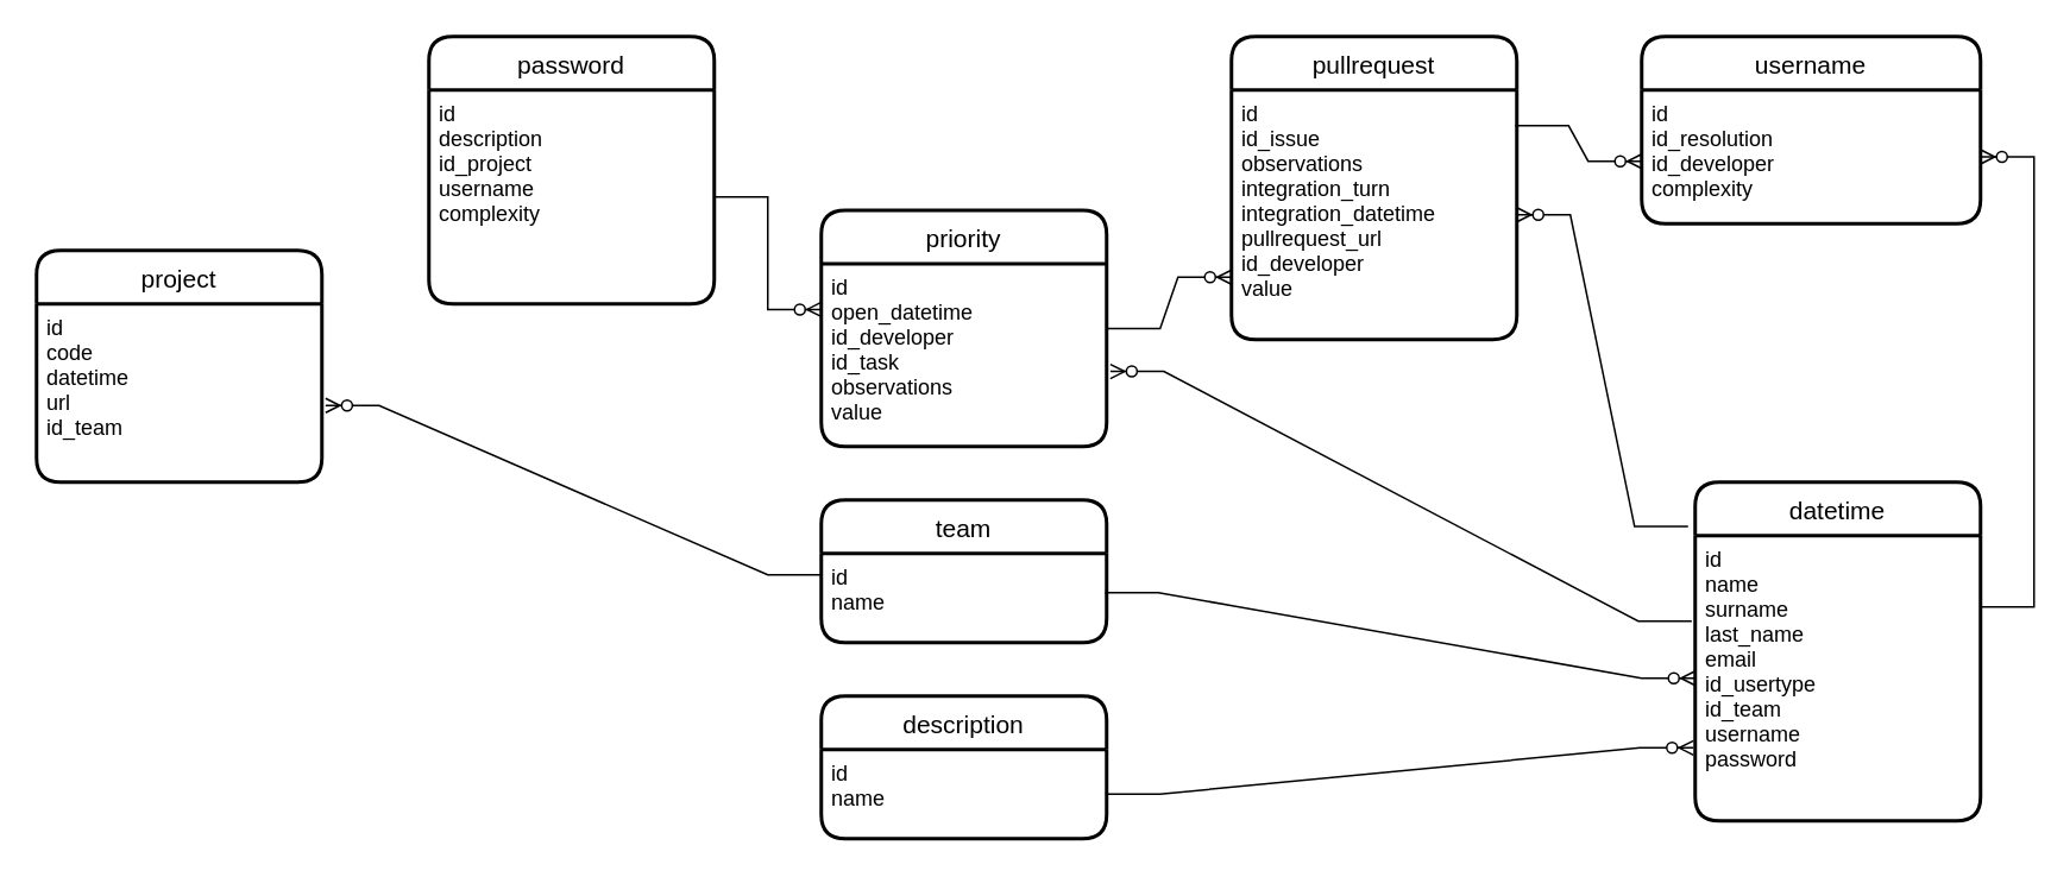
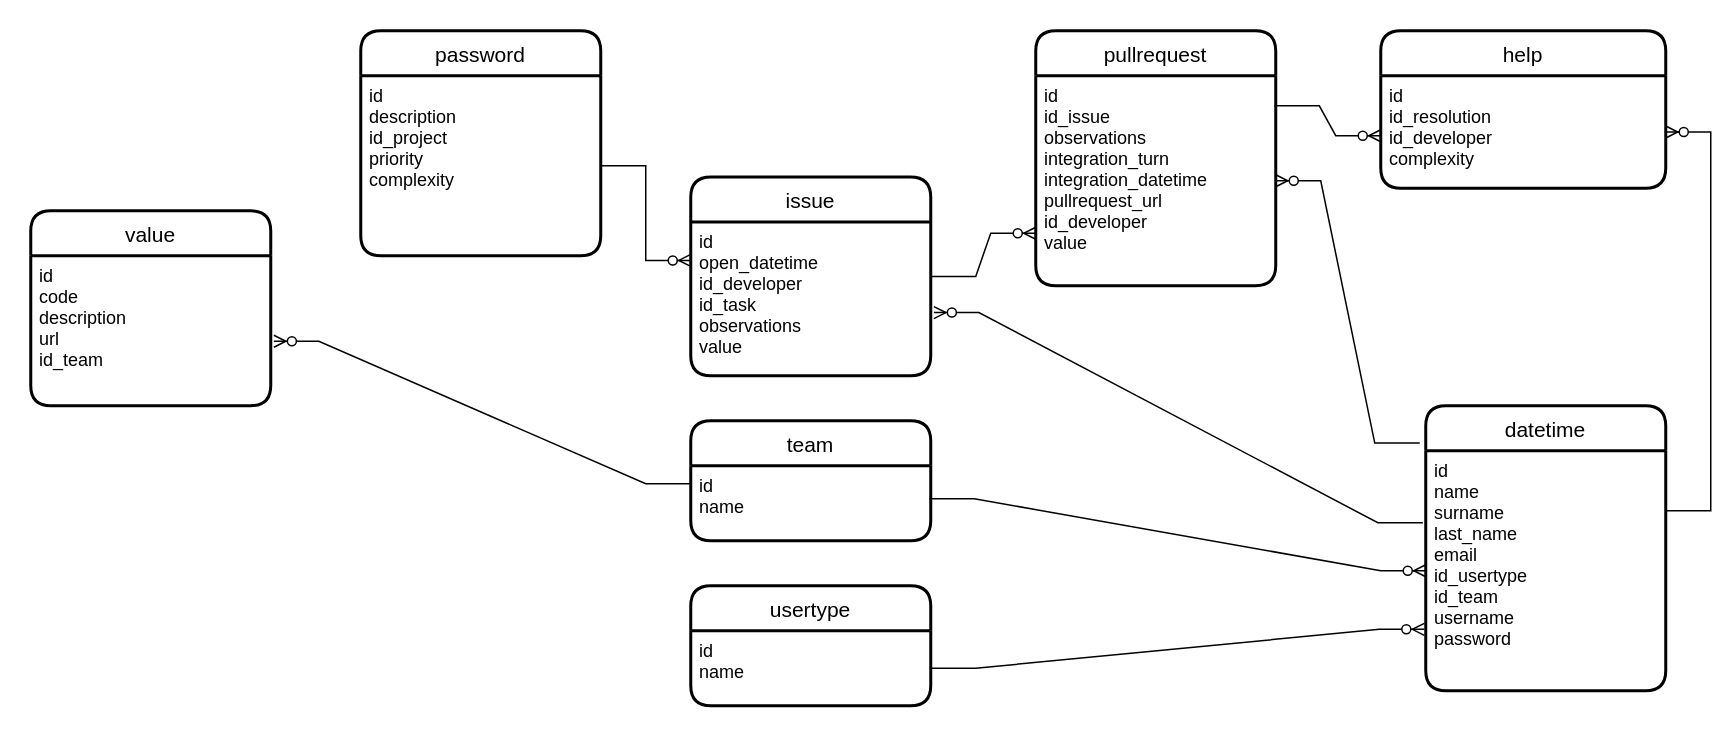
  <mxCell id="0" />
  <mxCell id="1" parent="0" />
  <mxCell id="2" value="password" style="swimlane;childLayout=stackLayout;horizontal=1;startSize=30;horizontalStack=0;rounded=1;fontSize=14;fontStyle=0;strokeWidth=2;resizeParent=0;resizeLast=1;shadow=0;dashed=0;align=center;" parent="1" vertex="1"><mxGeometry x="240" y="20" width="160" height="150" as="geometry" /></mxCell>
- <mxCell id="3" value="id&#10;description&#10;id_project&#10;username&#10;complexity&#10;" style="align=left;strokeColor=none;fillColor=none;spacingLeft=4;fontSize=12;verticalAlign=top;resizable=0;rotatable=0;part=1;" parent="2" vertex="1"><mxGeometry y="30" width="160" height="120" as="geometry" /></mxCell>
- <mxCell id="4" value="project" style="swimlane;childLayout=stackLayout;horizontal=1;startSize=30;horizontalStack=0;rounded=1;fontSize=14;fontStyle=0;strokeWidth=2;resizeParent=0;resizeLast=1;shadow=0;dashed=0;align=center;" parent="1" vertex="1"><mxGeometry x="20" y="140" width="160" height="130" as="geometry" /></mxCell>
- <mxCell id="5" value="id&#10;code&#10;datetime&#10;url&#10;id_team" style="align=left;strokeColor=none;fillColor=none;spacingLeft=4;fontSize=12;verticalAlign=top;resizable=0;rotatable=0;part=1;" parent="4" vertex="1"><mxGeometry y="30" width="160" height="100" as="geometry" /></mxCell>
+ <mxCell id="3" value="id&#10;description&#10;id_project&#10;priority&#10;complexity&#10;" style="align=left;strokeColor=none;fillColor=none;spacingLeft=4;fontSize=12;verticalAlign=top;resizable=0;rotatable=0;part=1;" parent="2" vertex="1"><mxGeometry y="30" width="160" height="120" as="geometry" /></mxCell>
+ <mxCell id="4" value="value" style="swimlane;childLayout=stackLayout;horizontal=1;startSize=30;horizontalStack=0;rounded=1;fontSize=14;fontStyle=0;strokeWidth=2;resizeParent=0;resizeLast=1;shadow=0;dashed=0;align=center;" parent="1" vertex="1"><mxGeometry x="20" y="140" width="160" height="130" as="geometry" /></mxCell>
+ <mxCell id="5" value="id&#10;code&#10;description&#10;url&#10;id_team" style="align=left;strokeColor=none;fillColor=none;spacingLeft=4;fontSize=12;verticalAlign=top;resizable=0;rotatable=0;part=1;" parent="4" vertex="1"><mxGeometry y="30" width="160" height="100" as="geometry" /></mxCell>
  <mxCell id="6" value="pullrequest" style="swimlane;childLayout=stackLayout;horizontal=1;startSize=30;horizontalStack=0;rounded=1;fontSize=14;fontStyle=0;strokeWidth=2;resizeParent=0;resizeLast=1;shadow=0;dashed=0;align=center;" parent="1" vertex="1"><mxGeometry x="690" y="20" width="160" height="170" as="geometry" /></mxCell>
  <mxCell id="7" value="id&#10;id_issue&#10;observations&#10;integration_turn&#10;integration_datetime&#10;pullrequest_url&#10;id_developer&#10;value" style="align=left;strokeColor=none;fillColor=none;spacingLeft=4;fontSize=12;verticalAlign=top;resizable=0;rotatable=0;part=1;" parent="6" vertex="1"><mxGeometry y="30" width="160" height="140" as="geometry" /></mxCell>
  <mxCell id="8" value="datetime" style="swimlane;childLayout=stackLayout;horizontal=1;startSize=30;horizontalStack=0;rounded=1;fontSize=14;fontStyle=0;strokeWidth=2;resizeParent=0;resizeLast=1;shadow=0;dashed=0;align=center;" parent="1" vertex="1"><mxGeometry x="950" y="270" width="160" height="190" as="geometry" /></mxCell>
  <mxCell id="9" value="id&#10;name&#10;surname&#10;last_name&#10;email&#10;id_usertype&#10;id_team&#10;username&#10;password" style="align=left;strokeColor=none;fillColor=none;spacingLeft=4;fontSize=12;verticalAlign=top;resizable=0;rotatable=0;part=1;" parent="8" vertex="1"><mxGeometry y="30" width="160" height="160" as="geometry" /></mxCell>
- <mxCell id="10" value="priority" style="swimlane;childLayout=stackLayout;horizontal=1;startSize=30;horizontalStack=0;rounded=1;fontSize=14;fontStyle=0;strokeWidth=2;resizeParent=0;resizeLast=1;shadow=0;dashed=0;align=center;" parent="1" vertex="1"><mxGeometry x="460" y="117.5" width="160" height="132.5" as="geometry" /></mxCell>
+ <mxCell id="10" value="issue" style="swimlane;childLayout=stackLayout;horizontal=1;startSize=30;horizontalStack=0;rounded=1;fontSize=14;fontStyle=0;strokeWidth=2;resizeParent=0;resizeLast=1;shadow=0;dashed=0;align=center;" parent="1" vertex="1"><mxGeometry x="460" y="117.5" width="160" height="132.5" as="geometry" /></mxCell>
  <mxCell id="11" value="id&#10;open_datetime&#10;id_developer&#10;id_task&#10;observations&#10;value" style="align=left;strokeColor=none;fillColor=none;spacingLeft=4;fontSize=12;verticalAlign=top;resizable=0;rotatable=0;part=1;" parent="10" vertex="1"><mxGeometry y="30" width="160" height="102.5" as="geometry" /></mxCell>
  <mxCell id="12" value="" style="edgeStyle=entityRelationEdgeStyle;fontSize=12;html=1;endArrow=ERzeroToMany;endFill=1;rounded=0;exitX=1;exitY=0.5;exitDx=0;exitDy=0;entryX=0;entryY=0.25;entryDx=0;entryDy=0;" parent="1" source="3" target="11" edge="1"><mxGeometry width="100" height="100" relative="1" as="geometry"><mxPoint x="435" y="72.5" as="sourcePoint" /><mxPoint x="540" y="10" as="targetPoint" /></mxGeometry></mxCell>
  <mxCell id="13" value="" style="edgeStyle=entityRelationEdgeStyle;fontSize=12;html=1;endArrow=ERzeroToMany;endFill=1;rounded=0;exitX=1;exitY=0.5;exitDx=0;exitDy=0;entryX=0;entryY=0.75;entryDx=0;entryDy=0;" parent="1" source="10" target="7" edge="1"><mxGeometry width="100" height="100" relative="1" as="geometry"><mxPoint x="380" y="150" as="sourcePoint" /><mxPoint x="510" y="260" as="targetPoint" /></mxGeometry></mxCell>
  <mxCell id="14" value="" style="edgeStyle=entityRelationEdgeStyle;fontSize=12;html=1;endArrow=ERzeroToMany;endFill=1;rounded=0;exitX=-0.012;exitY=0.3;exitDx=0;exitDy=0;entryX=1.013;entryY=0.589;entryDx=0;entryDy=0;exitPerimeter=0;entryPerimeter=0;" parent="1" source="9" target="11" edge="1"><mxGeometry width="100" height="100" relative="1" as="geometry"><mxPoint x="630" y="155" as="sourcePoint" /><mxPoint x="710" y="190" as="targetPoint" /></mxGeometry></mxCell>
- <mxCell id="15" value="username" style="swimlane;childLayout=stackLayout;horizontal=1;startSize=30;horizontalStack=0;rounded=1;fontSize=14;fontStyle=0;strokeWidth=2;resizeParent=0;resizeLast=1;shadow=0;dashed=0;align=center;" parent="1" vertex="1"><mxGeometry x="920" y="20" width="190" height="105" as="geometry" /></mxCell>
+ <mxCell id="15" value="help" style="swimlane;childLayout=stackLayout;horizontal=1;startSize=30;horizontalStack=0;rounded=1;fontSize=14;fontStyle=0;strokeWidth=2;resizeParent=0;resizeLast=1;shadow=0;dashed=0;align=center;" parent="1" vertex="1"><mxGeometry x="920" y="20" width="190" height="105" as="geometry" /></mxCell>
  <mxCell id="16" value="id&#10;id_resolution&#10;id_developer&#10;complexity" style="align=left;strokeColor=none;fillColor=none;spacingLeft=4;fontSize=12;verticalAlign=top;resizable=0;rotatable=0;part=1;" parent="15" vertex="1"><mxGeometry y="30" width="190" height="75" as="geometry" /></mxCell>
  <mxCell id="17" value="" style="edgeStyle=entityRelationEdgeStyle;fontSize=12;html=1;endArrow=ERzeroToMany;endFill=1;rounded=0;exitX=1;exitY=0.25;exitDx=0;exitDy=0;entryX=1;entryY=0.5;entryDx=0;entryDy=0;" parent="1" source="9" target="16" edge="1"><mxGeometry width="100" height="100" relative="1" as="geometry"><mxPoint x="1120" y="352.5" as="sourcePoint" /><mxPoint x="860" y="70" as="targetPoint" /></mxGeometry></mxCell>
  <mxCell id="18" value="" style="edgeStyle=entityRelationEdgeStyle;fontSize=12;html=1;endArrow=ERzeroToMany;endFill=1;rounded=0;exitX=0.994;exitY=0.143;exitDx=0;exitDy=0;entryX=0;entryY=0.533;entryDx=0;entryDy=0;entryPerimeter=0;exitPerimeter=0;" parent="1" source="7" target="16" edge="1"><mxGeometry width="100" height="100" relative="1" as="geometry"><mxPoint x="1100" y="352.5" as="sourcePoint" /><mxPoint x="860" y="130" as="targetPoint" /></mxGeometry></mxCell>
  <mxCell id="19" value="" style="edgeStyle=entityRelationEdgeStyle;fontSize=12;html=1;endArrow=ERzeroToMany;endFill=1;rounded=0;exitX=-0.025;exitY=0.131;exitDx=0;exitDy=0;exitPerimeter=0;" parent="1" source="8" target="7" edge="1"><mxGeometry width="100" height="100" relative="1" as="geometry"><mxPoint x="959.36" y="394.37" as="sourcePoint" /><mxPoint x="630" y="273.967" as="targetPoint" /></mxGeometry></mxCell>
- <mxCell id="20" value="description" style="swimlane;childLayout=stackLayout;horizontal=1;startSize=30;horizontalStack=0;rounded=1;fontSize=14;fontStyle=0;strokeWidth=2;resizeParent=0;resizeLast=1;shadow=0;dashed=0;align=center;" parent="1" vertex="1"><mxGeometry x="460" y="390" width="160" height="80" as="geometry" /></mxCell>
+ <mxCell id="20" value="usertype" style="swimlane;childLayout=stackLayout;horizontal=1;startSize=30;horizontalStack=0;rounded=1;fontSize=14;fontStyle=0;strokeWidth=2;resizeParent=0;resizeLast=1;shadow=0;dashed=0;align=center;" parent="1" vertex="1"><mxGeometry x="460" y="390" width="160" height="80" as="geometry" /></mxCell>
  <mxCell id="21" value="id&#10;name" style="align=left;strokeColor=none;fillColor=none;spacingLeft=4;fontSize=12;verticalAlign=top;resizable=0;rotatable=0;part=1;" parent="20" vertex="1"><mxGeometry y="30" width="160" height="50" as="geometry" /></mxCell>
  <mxCell id="22" value="team" style="swimlane;childLayout=stackLayout;horizontal=1;startSize=30;horizontalStack=0;rounded=1;fontSize=14;fontStyle=0;strokeWidth=2;resizeParent=0;resizeLast=1;shadow=0;dashed=0;align=center;" parent="1" vertex="1"><mxGeometry x="460" y="280" width="160" height="80" as="geometry" /></mxCell>
  <mxCell id="23" value="id&#10;name" style="align=left;strokeColor=none;fillColor=none;spacingLeft=4;fontSize=12;verticalAlign=top;resizable=0;rotatable=0;part=1;" parent="22" vertex="1"><mxGeometry y="30" width="160" height="50" as="geometry" /></mxCell>
  <mxCell id="24" value="" style="edgeStyle=entityRelationEdgeStyle;fontSize=12;html=1;endArrow=ERzeroToMany;endFill=1;rounded=0;exitX=0.994;exitY=0.44;exitDx=0;exitDy=0;exitPerimeter=0;" parent="1" source="23" target="9" edge="1"><mxGeometry width="100" height="100" relative="1" as="geometry"><mxPoint x="956" y="300.96" as="sourcePoint" /><mxPoint x="860" y="130" as="targetPoint" /></mxGeometry></mxCell>
  <mxCell id="25" value="" style="edgeStyle=entityRelationEdgeStyle;fontSize=12;html=1;endArrow=ERzeroToMany;endFill=1;rounded=0;entryX=-0.006;entryY=0.744;entryDx=0;entryDy=0;entryPerimeter=0;" parent="1" source="21" target="9" edge="1"><mxGeometry width="100" height="100" relative="1" as="geometry"><mxPoint x="1219.04" y="435" as="sourcePoint" /><mxPoint x="1110" y="401" as="targetPoint" /></mxGeometry></mxCell>
  <mxCell id="26" value="" style="edgeStyle=entityRelationEdgeStyle;fontSize=12;html=1;endArrow=ERzeroToMany;endFill=1;rounded=0;exitX=0;exitY=0.24;exitDx=0;exitDy=0;exitPerimeter=0;entryX=1.013;entryY=0.57;entryDx=0;entryDy=0;entryPerimeter=0;" parent="1" source="23" target="5" edge="1"><mxGeometry width="100" height="100" relative="1" as="geometry"><mxPoint x="594.04" y="342" as="sourcePoint" /><mxPoint x="960" y="390" as="targetPoint" /></mxGeometry></mxCell>
